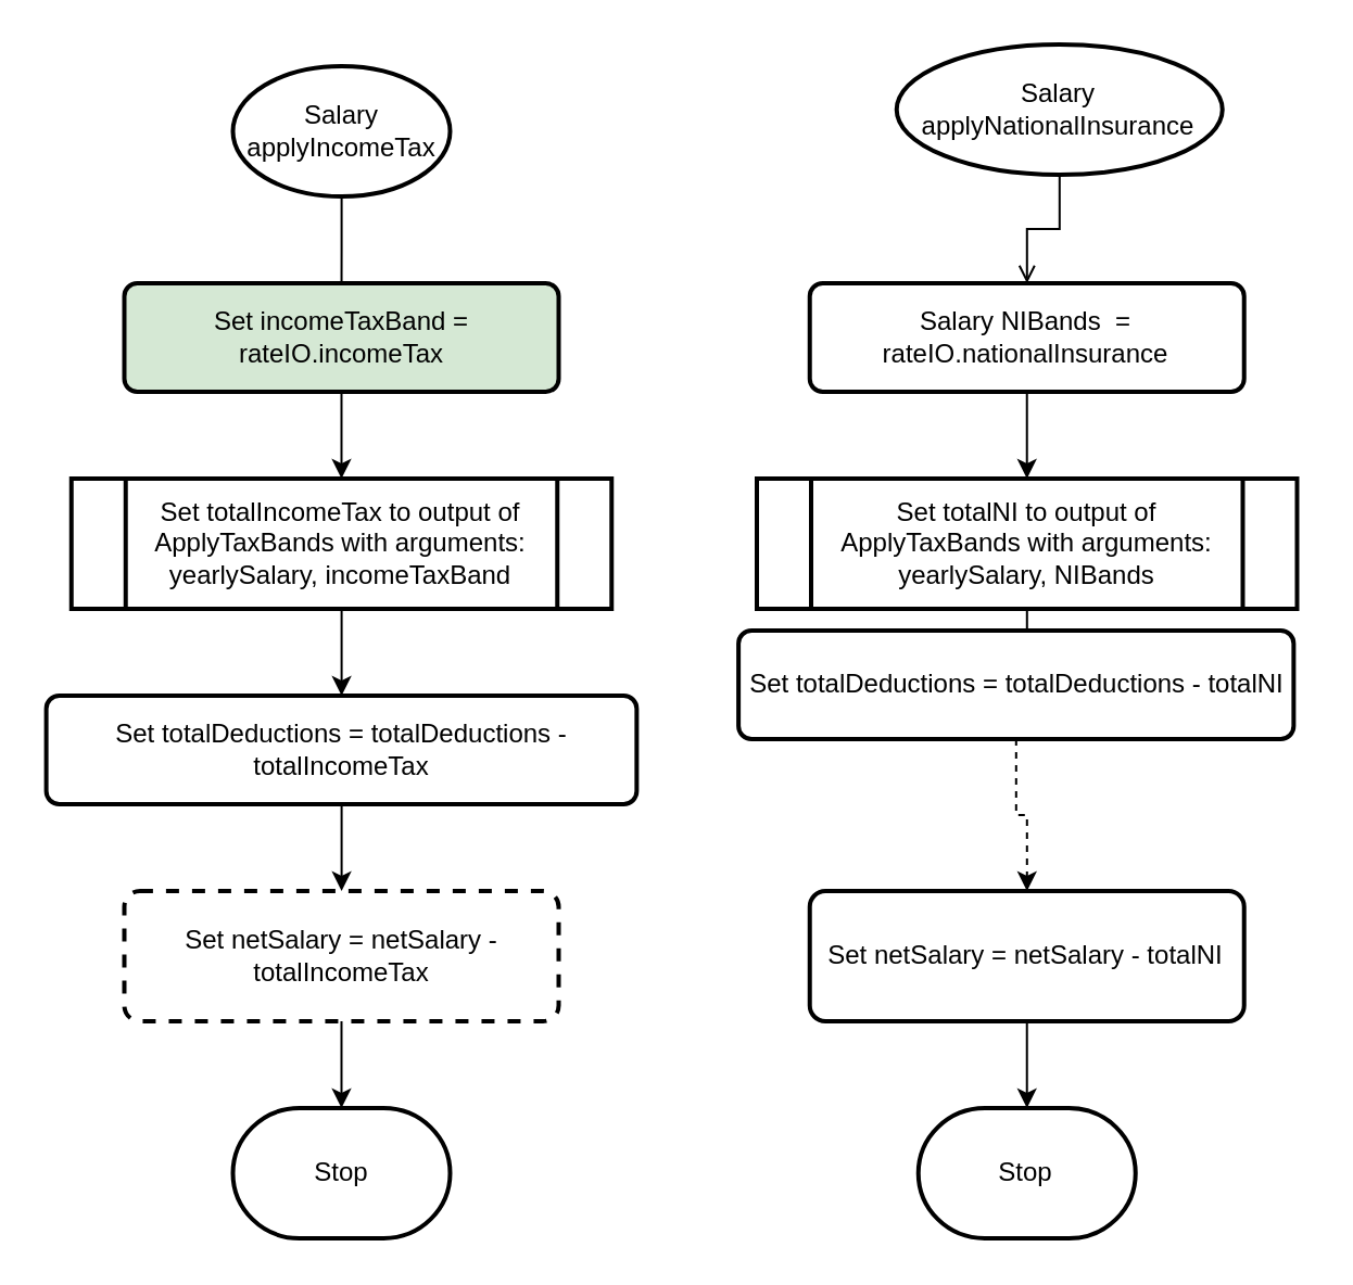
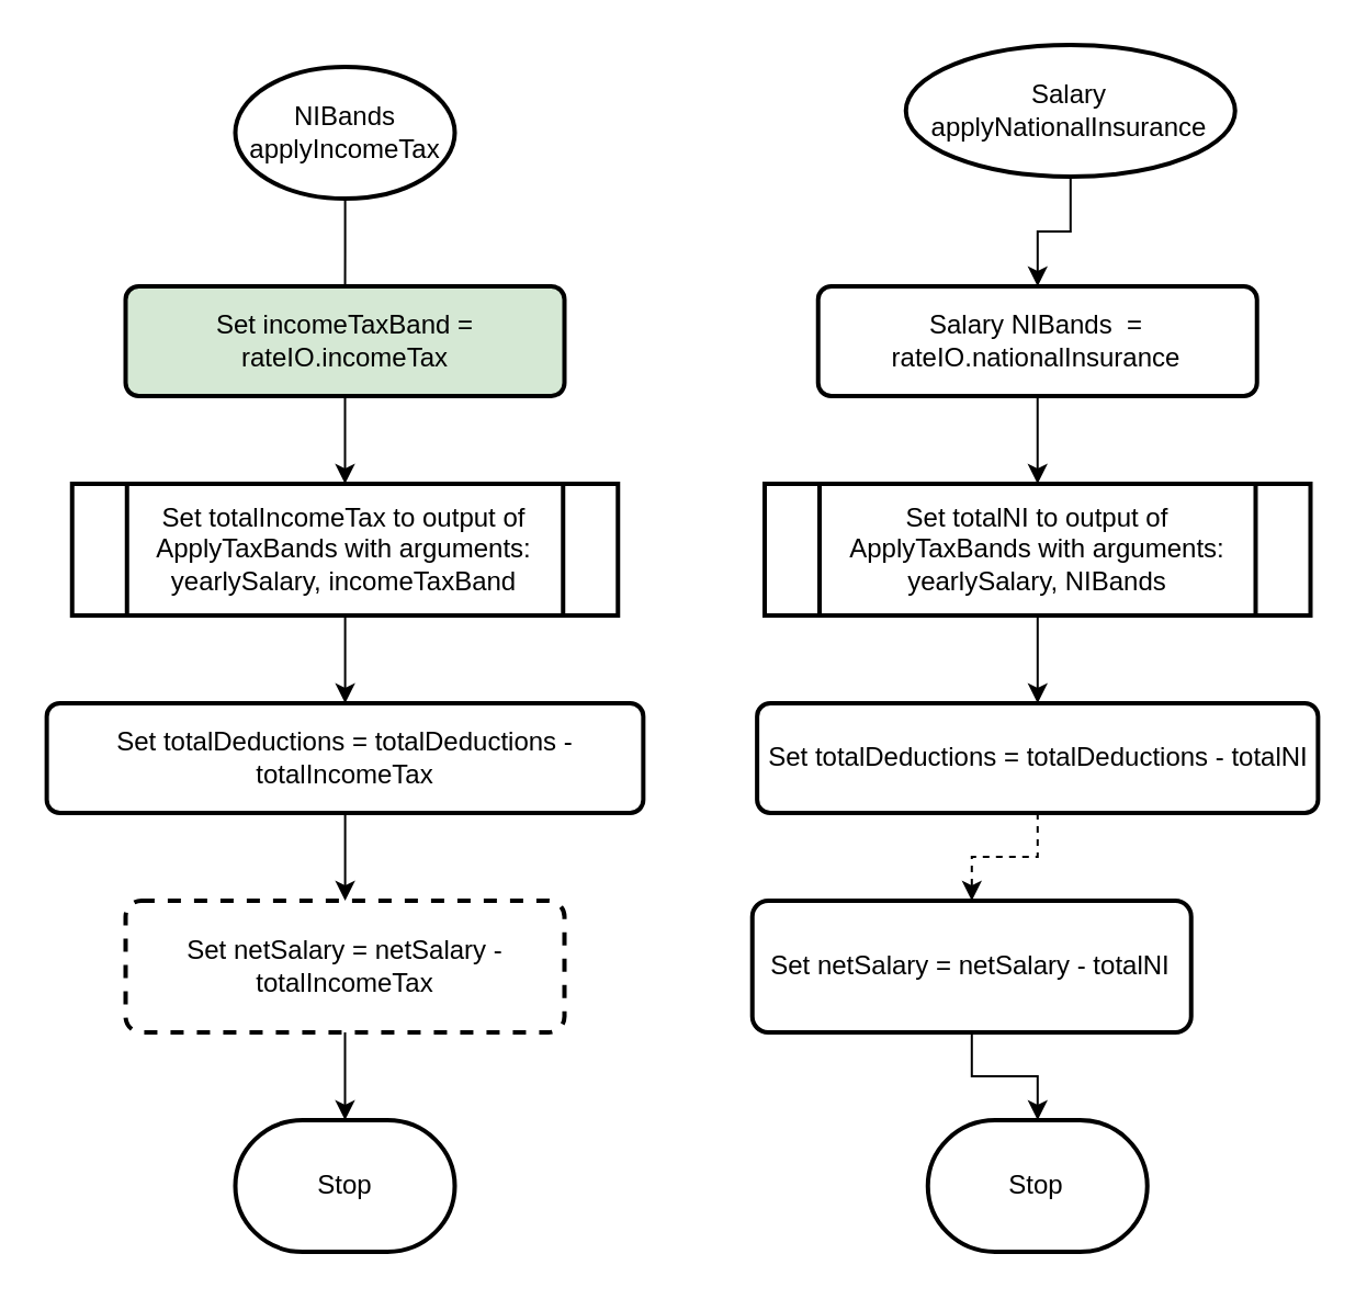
  <mxCell id="0" />
  <mxCell id="1" parent="0" />
  <mxCell id="2" value="" style="edgeStyle=orthogonalEdgeStyle;rounded=0;orthogonalLoop=1;jettySize=auto;html=1;" parent="1" source="3" edge="1"><mxGeometry relative="1" as="geometry"><mxPoint x="156.75" y="140" as="targetPoint" /></mxGeometry></mxCell>
- <mxCell id="3" value="Salary&lt;br&gt;applyIncomeTax" style="strokeWidth=2;html=1;shape=mxgraph.flowchart.start_1;whiteSpace=wrap;" parent="1" vertex="1"><mxGeometry x="106.75" y="30" width="100" height="60" as="geometry" /></mxCell>
- <mxCell id="4" value="" style="edgeStyle=orthogonalEdgeStyle;rounded=0;orthogonalLoop=1;jettySize=auto;html=1;endArrow=open;" parent="1" source="5" target="18" edge="1"><mxGeometry relative="1" as="geometry" /></mxCell>
+ <mxCell id="3" value="NIBands&lt;br&gt;applyIncomeTax" style="strokeWidth=2;html=1;shape=mxgraph.flowchart.start_1;whiteSpace=wrap;" parent="1" vertex="1"><mxGeometry x="106.75" y="30" width="100" height="60" as="geometry" /></mxCell>
+ <mxCell id="4" value="" style="edgeStyle=orthogonalEdgeStyle;rounded=0;orthogonalLoop=1;jettySize=auto;html=1;" parent="1" source="5" target="18" edge="1"><mxGeometry relative="1" as="geometry" /></mxCell>
  <mxCell id="5" value="Salary&lt;br&gt;applyNationalInsurance" style="strokeWidth=2;html=1;shape=mxgraph.flowchart.start_1;whiteSpace=wrap;" parent="1" vertex="1"><mxGeometry x="412.37" y="20" width="150" height="60" as="geometry" /></mxCell>
  <mxCell id="6" value="" style="edgeStyle=orthogonalEdgeStyle;rounded=0;orthogonalLoop=1;jettySize=auto;html=1;" parent="1" source="7" target="11" edge="1"><mxGeometry relative="1" as="geometry" /></mxCell>
  <mxCell id="7" value="Set totalIncomeTax to output of ApplyTaxBands with arguments:&lt;div&gt;yearlySalary, incomeTaxBand&lt;br&gt;&lt;/div&gt;" style="shape=process;whiteSpace=wrap;html=1;backgroundOutline=1;strokeWidth=2;" parent="1" vertex="1"><mxGeometry x="32.38" y="220" width="248.75" height="60" as="geometry" /></mxCell>
  <mxCell id="8" value="" style="edgeStyle=orthogonalEdgeStyle;rounded=0;orthogonalLoop=1;jettySize=auto;html=1;" parent="1" source="9" target="7" edge="1"><mxGeometry relative="1" as="geometry" /></mxCell>
  <mxCell id="9" value="Set incomeTaxBand = rateIO.incomeTax" style="whiteSpace=wrap;html=1;strokeWidth=2;rounded=1;arcSize=12;fillColor=#d5e8d4;" parent="1" vertex="1"><mxGeometry x="56.75" y="130" width="200" height="50" as="geometry" /></mxCell>
  <mxCell id="10" value="" style="edgeStyle=orthogonalEdgeStyle;rounded=0;orthogonalLoop=1;jettySize=auto;html=1;" parent="1" source="11" target="13" edge="1"><mxGeometry relative="1" as="geometry" /></mxCell>
  <mxCell id="11" value="Set totalDeductions = totalDeductions - totalIncomeTax" style="whiteSpace=wrap;html=1;strokeWidth=2;rounded=1;arcSize=12;" parent="1" vertex="1"><mxGeometry x="20.81" y="320" width="271.87" height="50" as="geometry" /></mxCell>
  <mxCell id="12" value="" style="edgeStyle=orthogonalEdgeStyle;rounded=0;orthogonalLoop=1;jettySize=auto;html=1;" parent="1" source="13" target="14" edge="1"><mxGeometry relative="1" as="geometry" /></mxCell>
  <mxCell id="13" value="Set netSalary = netSalary - totalIncomeTax" style="whiteSpace=wrap;html=1;strokeWidth=2;rounded=1;arcSize=12;dashed=1;" parent="1" vertex="1"><mxGeometry x="56.75" y="410" width="200" height="60" as="geometry" /></mxCell>
  <mxCell id="14" value="Stop" style="strokeWidth=2;html=1;shape=mxgraph.flowchart.terminator;whiteSpace=wrap;" parent="1" vertex="1"><mxGeometry x="106.75" y="510" width="100" height="60" as="geometry" /></mxCell>
  <mxCell id="15" value="" style="edgeStyle=orthogonalEdgeStyle;rounded=0;orthogonalLoop=1;jettySize=auto;html=1;" parent="1" source="16" target="20" edge="1"><mxGeometry relative="1" as="geometry" /></mxCell>
  <mxCell id="16" value="Set totalNI to output of ApplyTaxBands with arguments:&lt;div&gt;yearlySalary, NIBands&lt;br&gt;&lt;/div&gt;" style="shape=process;whiteSpace=wrap;html=1;backgroundOutline=1;strokeWidth=2;" parent="1" vertex="1"><mxGeometry x="348" y="220" width="248.75" height="60" as="geometry" /></mxCell>
  <mxCell id="17" value="" style="edgeStyle=orthogonalEdgeStyle;rounded=0;orthogonalLoop=1;jettySize=auto;html=1;" parent="1" source="18" target="16" edge="1"><mxGeometry relative="1" as="geometry" /></mxCell>
  <mxCell id="18" value="Salary NIBands&amp;nbsp; = rateIO.nationalInsurance" style="whiteSpace=wrap;html=1;strokeWidth=2;rounded=1;arcSize=12;" parent="1" vertex="1"><mxGeometry x="372.37" y="130" width="200" height="50" as="geometry" /></mxCell>
  <mxCell id="19" value="" style="edgeStyle=orthogonalEdgeStyle;rounded=0;orthogonalLoop=1;jettySize=auto;html=1;dashed=1;" parent="1" source="20" target="22" edge="1"><mxGeometry relative="1" as="geometry" /></mxCell>
- <mxCell id="20" value="Set totalDeductions = totalDeductions - totalNI" style="whiteSpace=wrap;html=1;strokeWidth=2;rounded=1;arcSize=12;" parent="1" vertex="1"><mxGeometry x="339.56" y="290" width="255.63" height="50" as="geometry" /></mxCell>
+ <mxCell id="20" value="Set totalDeductions = totalDeductions - totalNI" style="whiteSpace=wrap;html=1;strokeWidth=2;rounded=1;arcSize=12;" parent="1" vertex="1"><mxGeometry x="344.56" y="320" width="255.63" height="50" as="geometry" /></mxCell>
  <mxCell id="21" value="" style="edgeStyle=orthogonalEdgeStyle;rounded=0;orthogonalLoop=1;jettySize=auto;html=1;" parent="1" source="22" target="23" edge="1"><mxGeometry relative="1" as="geometry" /></mxCell>
- <mxCell id="22" value="Set netSalary = netSalary - totalNI" style="whiteSpace=wrap;html=1;strokeWidth=2;rounded=1;arcSize=12;" parent="1" vertex="1"><mxGeometry x="372.37" y="410" width="200" height="60" as="geometry" /></mxCell>
+ <mxCell id="22" value="Set netSalary = netSalary - totalNI" style="whiteSpace=wrap;html=1;strokeWidth=2;rounded=1;arcSize=12;" parent="1" vertex="1"><mxGeometry x="342.37" y="410" width="200" height="60" as="geometry" /></mxCell>
  <mxCell id="23" value="Stop" style="strokeWidth=2;html=1;shape=mxgraph.flowchart.terminator;whiteSpace=wrap;" parent="1" vertex="1"><mxGeometry x="422.37" y="510" width="100" height="60" as="geometry" /></mxCell>
